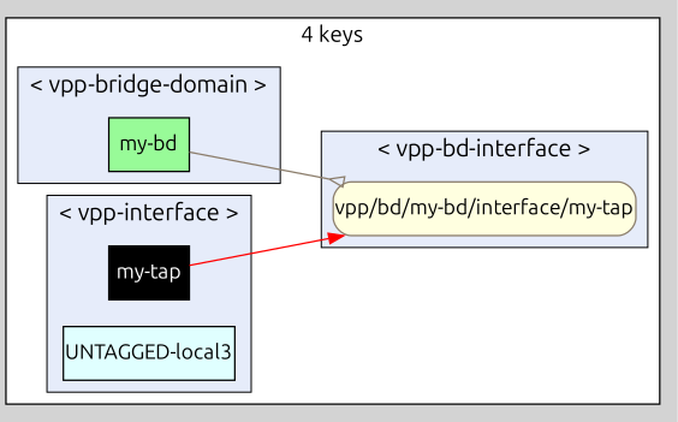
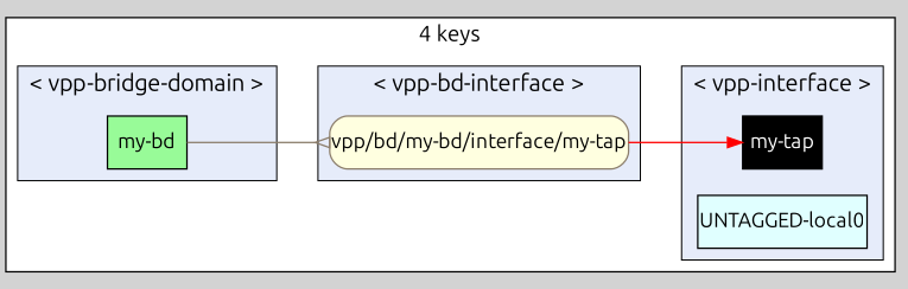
  digraph {
    bgcolor=lightgray
    fontname=Ubuntu
    fontsize=12
    labeljust=c
    labelloc=b
    nodesep="<no value>"
    ordering=out
    penwidth=1
    rankdir=LR
    ranksep=.5
    style=solid
    node [fontname=Ubuntu margin=0.01 penwidth=1.0 shape=box style=filled]
    edge [minlen=1]
    n1 [color=bisque4 fillcolor=LightYellow label="vpp/bd/my-bd/interface/my-tap" style="rounded,filled"]
    n2 [fillcolor=PaleGreen label="my-bd"]
    n3 [fillcolor=Black fontcolor=White label="my-tap"]
-   n4 [fillcolor=LightCyan label="UNTAGGED-local3"]
+   n4 [fillcolor=LightCyan label="UNTAGGED-local0"]
    subgraph cluster_1 {
      bgcolor=white
      fontsize=15
      label="4 keys"
      labelloc=t
      subgraph cluster_2 {
        bgcolor=white
        fillcolor="#e6ecfa"
        fontsize=16
        label="< vpp-bd-interface >"
        labelloc=t
        penwidth=0.8
        style=filled
        n1
      }
      subgraph cluster_3 {
        bgcolor=white
        fillcolor="#e6ecfa"
        fontsize=16
        label="< vpp-bridge-domain >"
        labelloc=t
        penwidth=0.8
        style=filled
        n2
      }
      subgraph cluster_4 {
        bgcolor=white
        fillcolor="#e6ecfa"
        fontsize=16
        label="< vpp-interface >"
        labelloc=t
        penwidth=0.8
        style=filled
        n3
        n4
      }
    }
-   n3 -> n1 [color=Red]
+   n1 -> n3 [color=Red]
    n2 -> n1 [arrowhead=invempty color=bisque4]
  }
